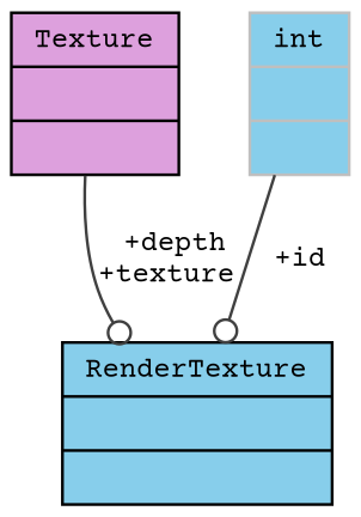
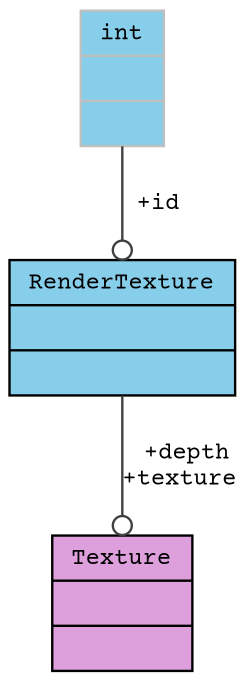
  digraph {
    fontname="Courier Prime"
    node [color=black fillcolor=skyblue fontname="Courier Prime" fontsize=10 shape=record style=filled]
    edge [arrowhead=odot color=grey25 fontname="Courier Prime" fontsize=10 labelfontname=Helvetica labelfontsize=10 style=solid]
    n1 [fontcolor=black height=0.2 label="{RenderTexture\n||}" width=0.4]
    n2 [fillcolor=plum height=0.2 label="{Texture\n||}" width=0.4]
    n3 [color=grey75 height=0.2 label="{int\n||}" width=0.4]
-   n2 -> n1 [label=" +depth\n+texture"]
+   n1 -> n2 [label=" +depth\n+texture"]
    n3 -> n1 [label=" +id"]
  }
